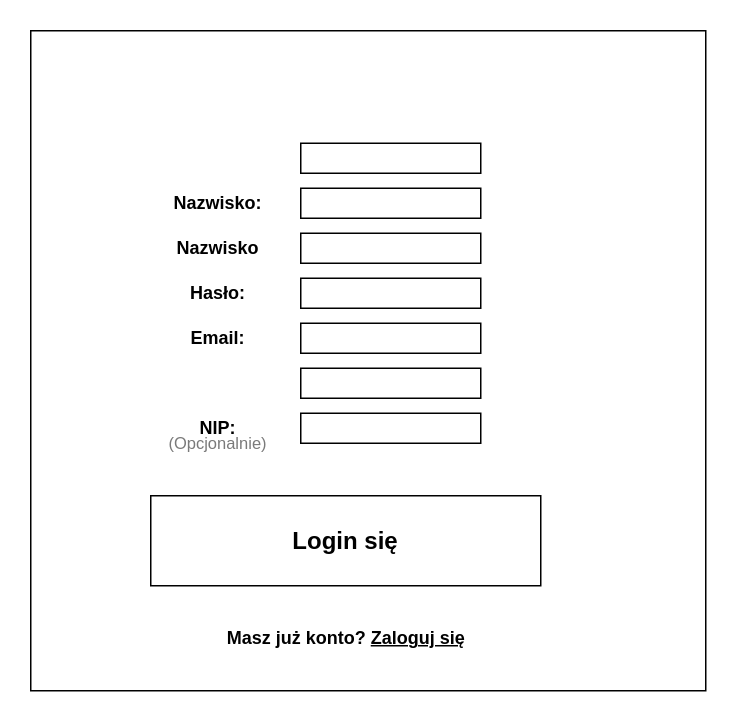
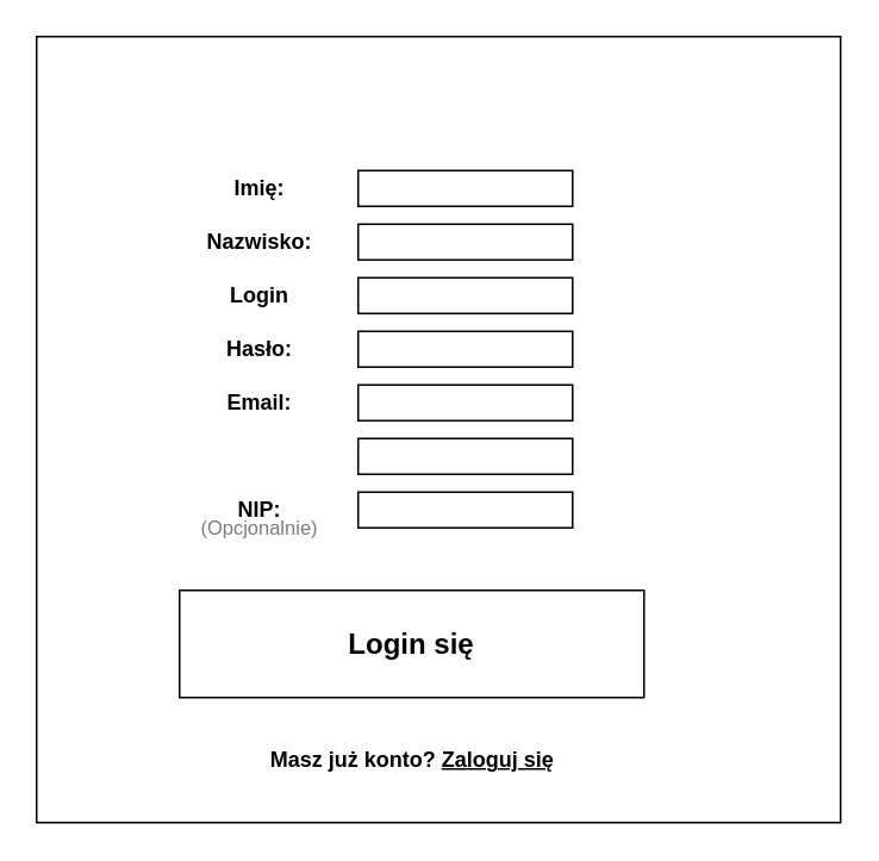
  <mxCell id="0" />
  <mxCell id="1" parent="0" />
  <mxCell id="2" value="" style="rounded=0;whiteSpace=wrap;html=1;" parent="1" vertex="1"><mxGeometry x="20" y="20" width="450" height="440" as="geometry" /></mxCell>
- <mxCell id="3" value="&lt;b&gt;Nazwisko&lt;/b&gt;" style="text;html=1;align=center;verticalAlign=middle;whiteSpace=wrap;rounded=0;" parent="1" vertex="1"><mxGeometry x="100" y="150" width="90" height="30" as="geometry" /></mxCell>
+ <mxCell id="3" value="&lt;b&gt;Login&lt;/b&gt;" style="text;html=1;align=center;verticalAlign=middle;whiteSpace=wrap;rounded=0;" parent="1" vertex="1"><mxGeometry x="100" y="150" width="90" height="30" as="geometry" /></mxCell>
  <mxCell id="4" value="" style="rounded=0;whiteSpace=wrap;html=1;" parent="1" vertex="1"><mxGeometry x="200" y="155" width="120" height="20" as="geometry" /></mxCell>
  <mxCell id="5" style="edgeStyle=orthogonalEdgeStyle;rounded=0;orthogonalLoop=1;jettySize=auto;html=1;exitX=0.5;exitY=1;exitDx=0;exitDy=0;" parent="1" source="4" target="4" edge="1"><mxGeometry relative="1" as="geometry" /></mxCell>
  <mxCell id="6" value="&lt;b&gt;Hasło:&lt;/b&gt;" style="text;html=1;align=center;verticalAlign=middle;whiteSpace=wrap;rounded=0;" parent="1" vertex="1"><mxGeometry x="115" y="180" width="60" height="30" as="geometry" /></mxCell>
  <mxCell id="7" value="" style="rounded=0;whiteSpace=wrap;html=1;" parent="1" vertex="1"><mxGeometry x="200" y="185" width="120" height="20" as="geometry" /></mxCell>
  <mxCell id="8" value="" style="rounded=0;whiteSpace=wrap;html=1;" parent="1" vertex="1"><mxGeometry x="100" y="330" width="260" height="60" as="geometry" /></mxCell>
  <mxCell id="9" value="&lt;b&gt;&lt;font style=&quot;font-size: 16px;&quot;&gt;Login się&lt;/font&gt;&lt;/b&gt;" style="text;html=1;align=center;verticalAlign=middle;whiteSpace=wrap;rounded=0;" parent="1" vertex="1"><mxGeometry x="145" y="345" width="170" height="30" as="geometry" /></mxCell>
  <mxCell id="10" value="" style="rounded=0;whiteSpace=wrap;html=1;" parent="1" vertex="1"><mxGeometry x="200" y="95" width="120" height="20" as="geometry" /></mxCell>
+ <mxCell id="11" value="&lt;b&gt;Imię:&lt;/b&gt;" style="text;html=1;align=center;verticalAlign=middle;whiteSpace=wrap;rounded=0;" parent="1" vertex="1"><mxGeometry x="100" y="90" width="90" height="30" as="geometry" /></mxCell>
  <mxCell id="12" value="&lt;b&gt;Nazwisko:&lt;/b&gt;" style="text;html=1;align=center;verticalAlign=middle;whiteSpace=wrap;rounded=0;" parent="1" vertex="1"><mxGeometry x="100" y="120" width="90" height="30" as="geometry" /></mxCell>
  <mxCell id="13" value="" style="rounded=0;whiteSpace=wrap;html=1;" parent="1" vertex="1"><mxGeometry x="200" y="125" width="120" height="20" as="geometry" /></mxCell>
  <mxCell id="14" value="&lt;b&gt;Email:&lt;/b&gt;" style="text;html=1;align=center;verticalAlign=middle;whiteSpace=wrap;rounded=0;" parent="1" vertex="1"><mxGeometry x="115" y="210" width="60" height="30" as="geometry" /></mxCell>
  <mxCell id="15" value="" style="rounded=0;whiteSpace=wrap;html=1;" parent="1" vertex="1"><mxGeometry x="200" y="215" width="120" height="20" as="geometry" /></mxCell>
  <mxCell id="16" value="&lt;b&gt;Masz już konto?&lt;/b&gt; &lt;b&gt;&lt;u&gt;Zaloguj się&lt;/u&gt;&lt;/b&gt;" style="text;html=1;align=center;verticalAlign=middle;whiteSpace=wrap;rounded=0;" parent="1" vertex="1"><mxGeometry x="137.5" y="410" width="185" height="30" as="geometry" /></mxCell>
  <mxCell id="17" value="" style="rounded=0;whiteSpace=wrap;html=1;" parent="1" vertex="1"><mxGeometry x="200" y="245" width="120" height="20" as="geometry" /></mxCell>
  <mxCell id="18" value="&lt;b&gt;NIP:&lt;/b&gt;" style="text;html=1;align=center;verticalAlign=middle;whiteSpace=wrap;rounded=0;" vertex="1" parent="1"><mxGeometry x="115" y="270" width="60" height="30" as="geometry" /></mxCell>
  <mxCell id="19" value="" style="rounded=0;whiteSpace=wrap;html=1;" vertex="1" parent="1"><mxGeometry x="200" y="275" width="120" height="20" as="geometry" /></mxCell>
  <mxCell id="20" value="&lt;font style=&quot;font-size: 11px;&quot; color=&quot;#7a7a7a&quot;&gt;(Opcjonalnie)&lt;/font&gt;" style="text;html=1;align=center;verticalAlign=middle;whiteSpace=wrap;rounded=0;" vertex="1" parent="1"><mxGeometry x="80" y="280" width="130" height="30" as="geometry" /></mxCell>
